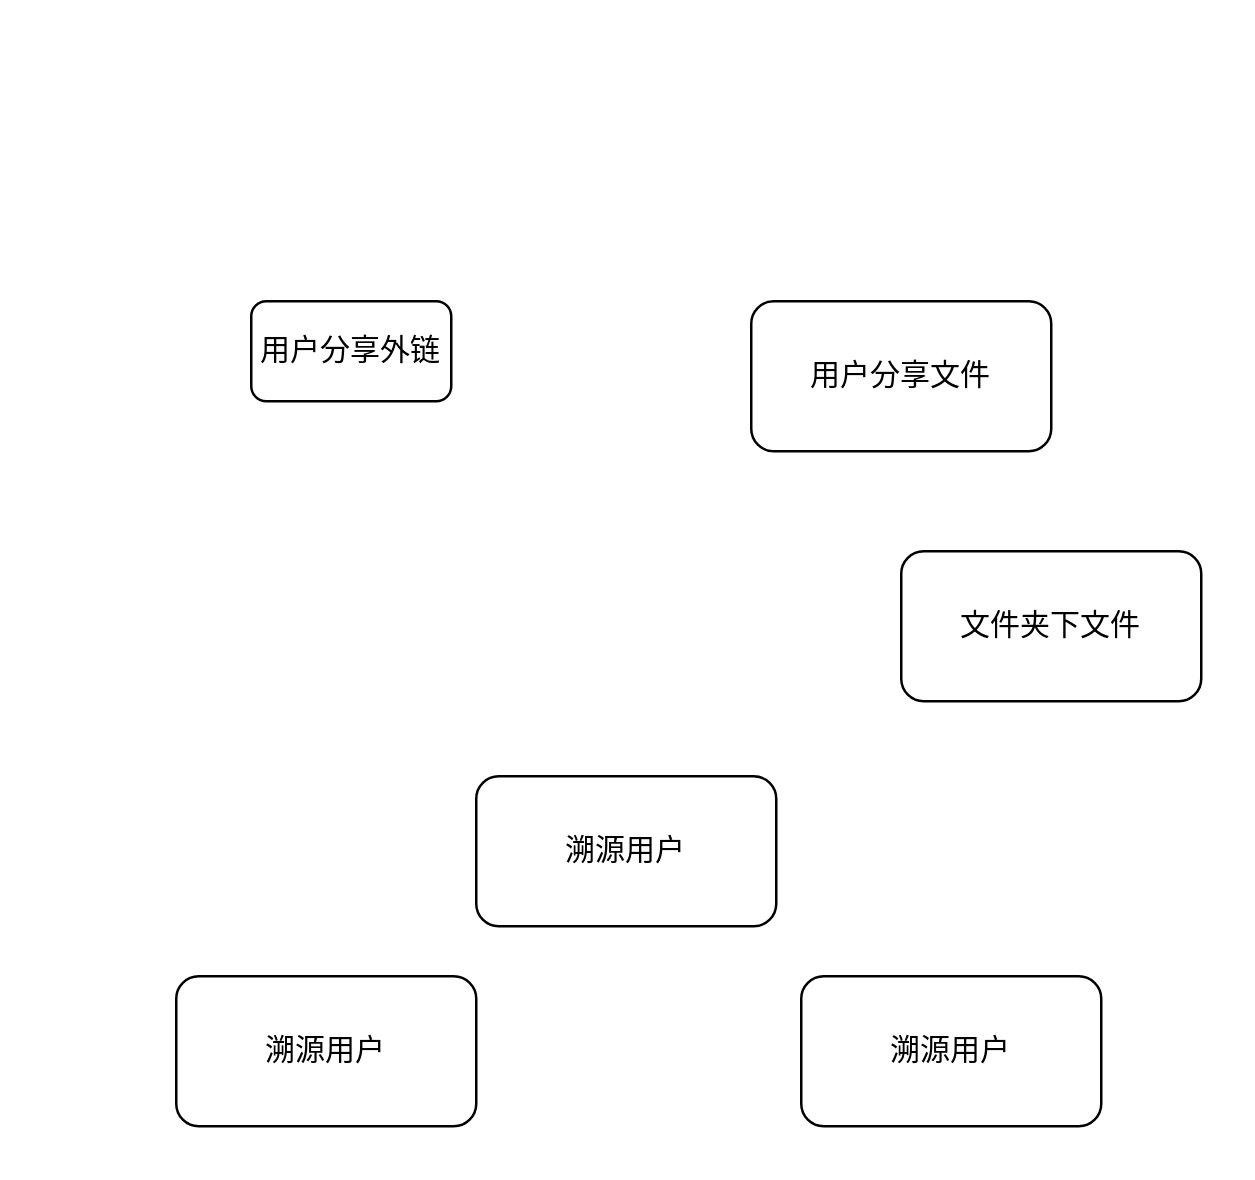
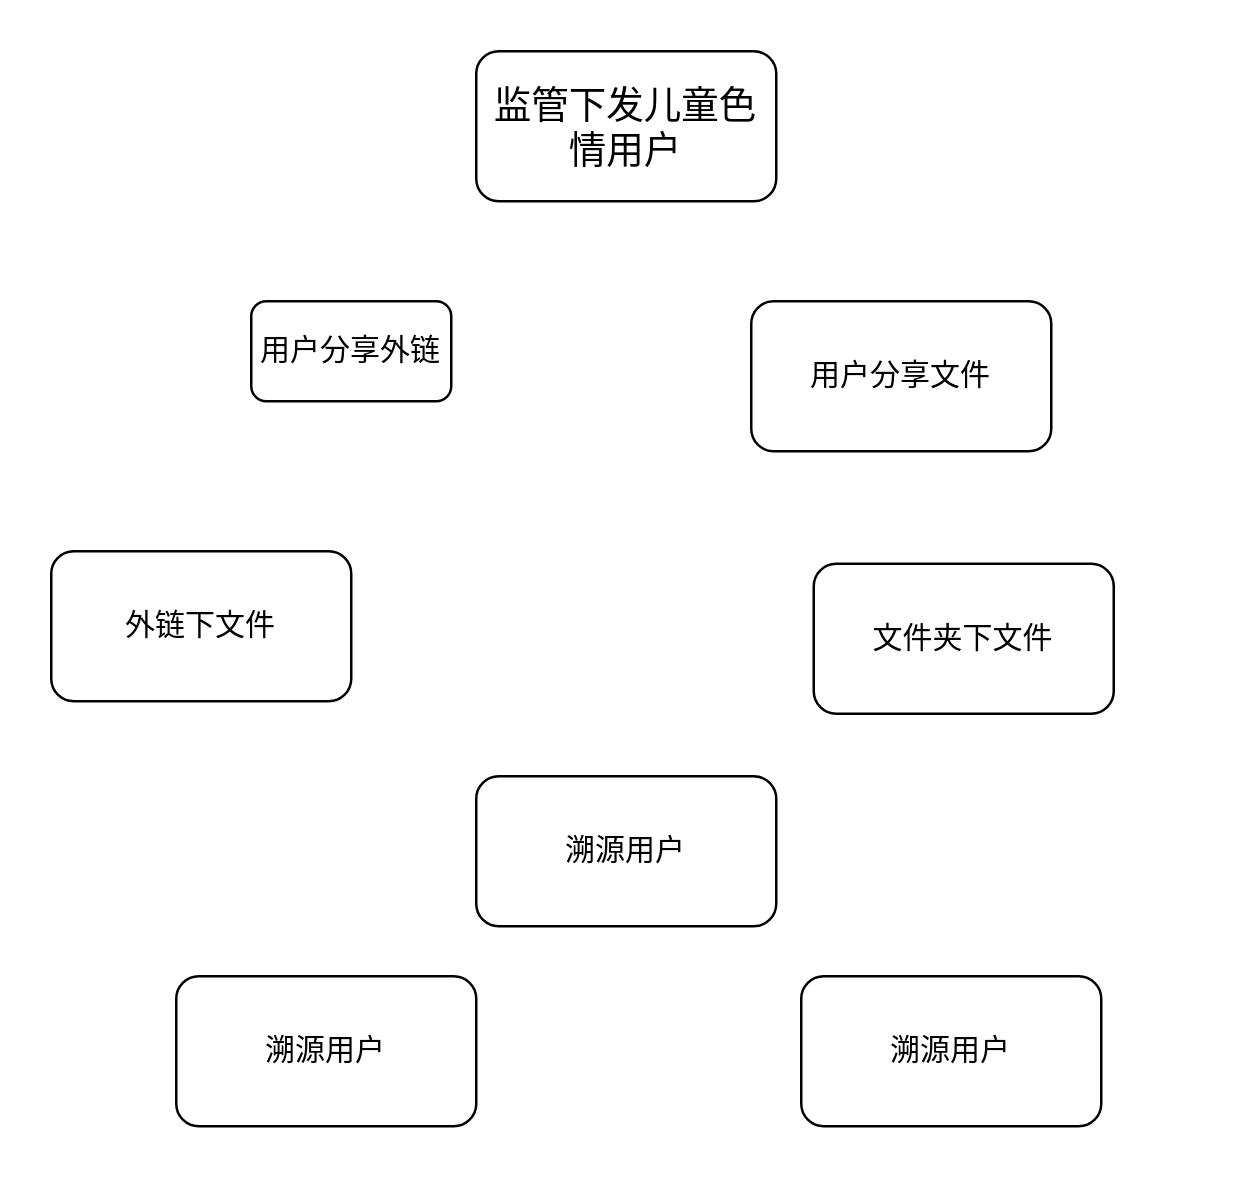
  <mxCell id="0" />
  <mxCell id="1" parent="0" />
+ <mxCell id="2" value="&lt;font style=&quot;font-size: 15px;&quot;&gt;监管下发儿童色情用户&lt;/font&gt;" style="rounded=1;whiteSpace=wrap;html=1;" vertex="1" parent="1"><mxGeometry x="190" y="20" width="120" height="60" as="geometry" /></mxCell>
  <mxCell id="3" value="用户分享外链" style="rounded=1;whiteSpace=wrap;html=1;" vertex="1" parent="1"><mxGeometry x="100" y="120" width="80" height="40" as="geometry" /></mxCell>
  <mxCell id="4" value="用户分享文件" style="rounded=1;whiteSpace=wrap;html=1;" vertex="1" parent="1"><mxGeometry x="300" y="120" width="120" height="60" as="geometry" /></mxCell>
+ <mxCell id="5" value="外链下文件" style="rounded=1;whiteSpace=wrap;html=1;" vertex="1" parent="1"><mxGeometry x="20" y="220" width="120" height="60" as="geometry" /></mxCell>
  <mxCell id="6" value="溯源用户" style="rounded=1;whiteSpace=wrap;html=1;" vertex="1" parent="1"><mxGeometry x="190" y="310" width="120" height="60" as="geometry" /></mxCell>
- <mxCell id="7" value="文件夹下文件" style="rounded=1;whiteSpace=wrap;html=1;" vertex="1" parent="1"><mxGeometry x="360" y="220" width="120" height="60" as="geometry" /></mxCell>
+ <mxCell id="7" value="文件夹下文件" style="rounded=1;whiteSpace=wrap;html=1;" vertex="1" parent="1"><mxGeometry x="325" y="225" width="120" height="60" as="geometry" /></mxCell>
  <mxCell id="8" value="溯源用户" style="rounded=1;whiteSpace=wrap;html=1;" vertex="1" parent="1"><mxGeometry x="70" y="390" width="120" height="60" as="geometry" /></mxCell>
  <mxCell id="9" value="溯源用户" style="rounded=1;whiteSpace=wrap;html=1;" vertex="1" parent="1"><mxGeometry x="320" y="390" width="120" height="60" as="geometry" /></mxCell>
